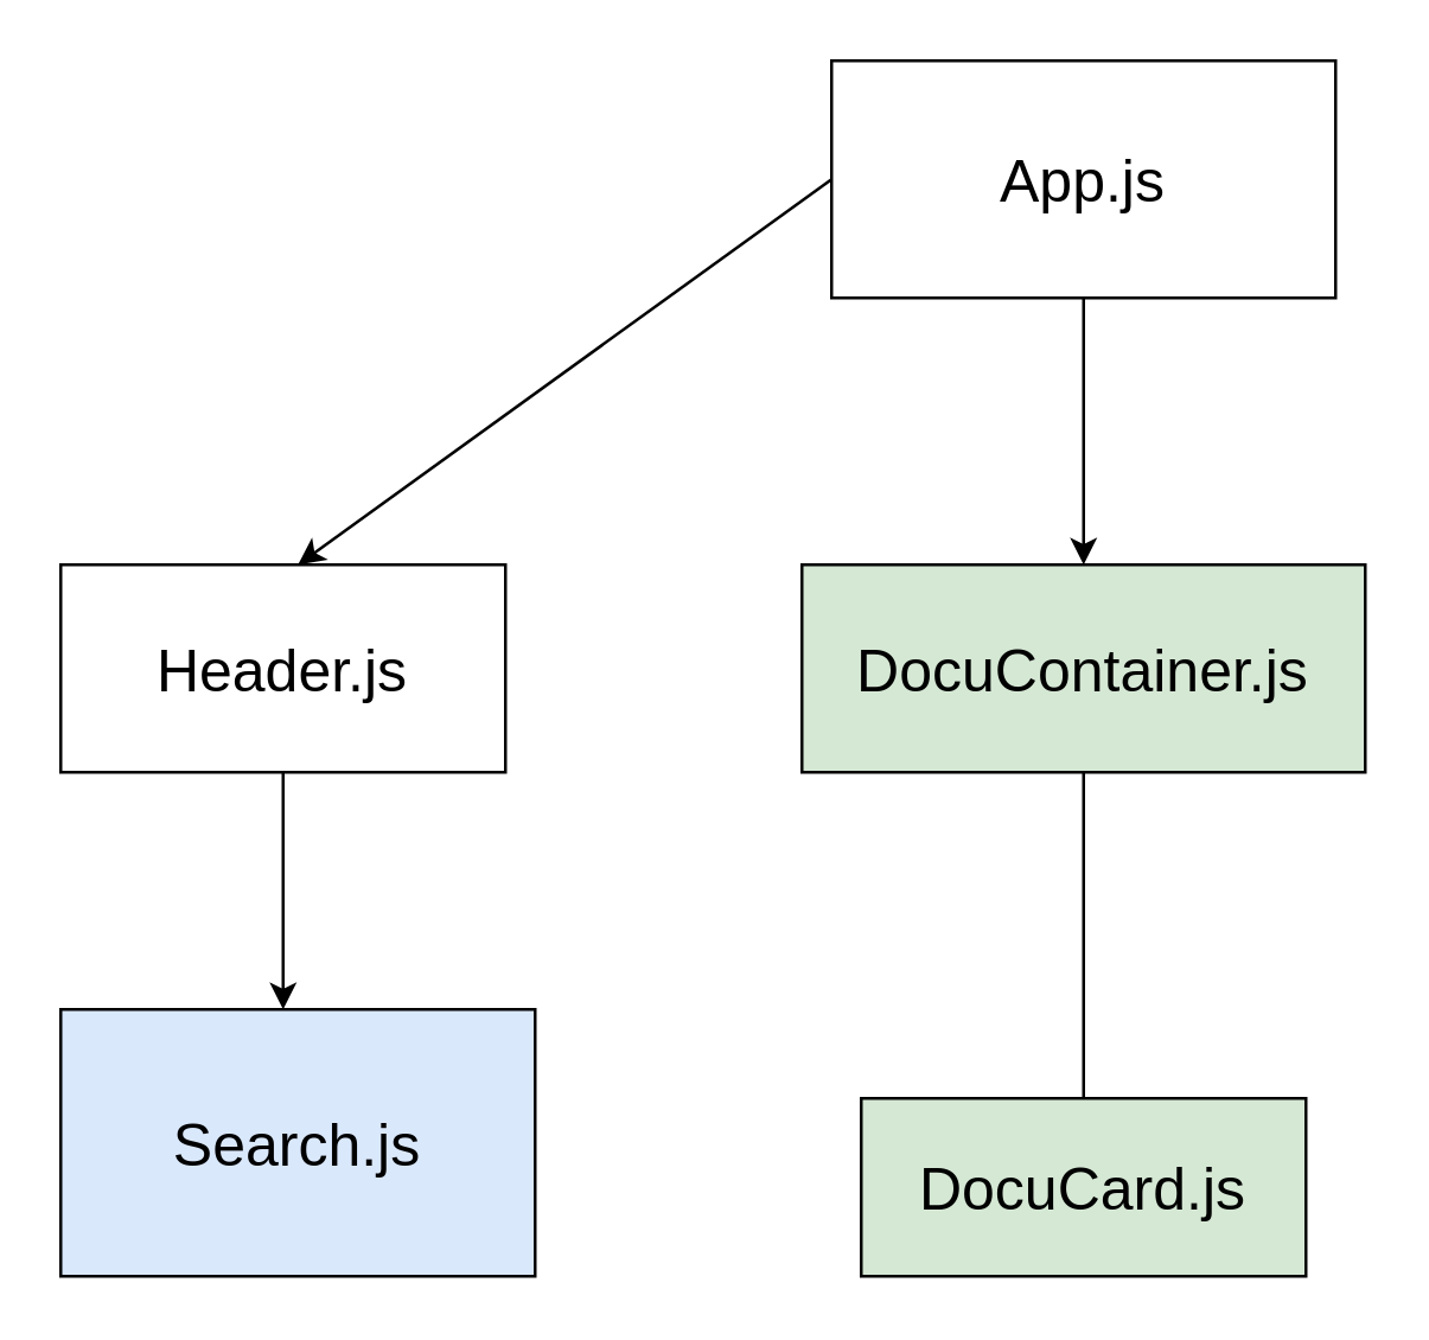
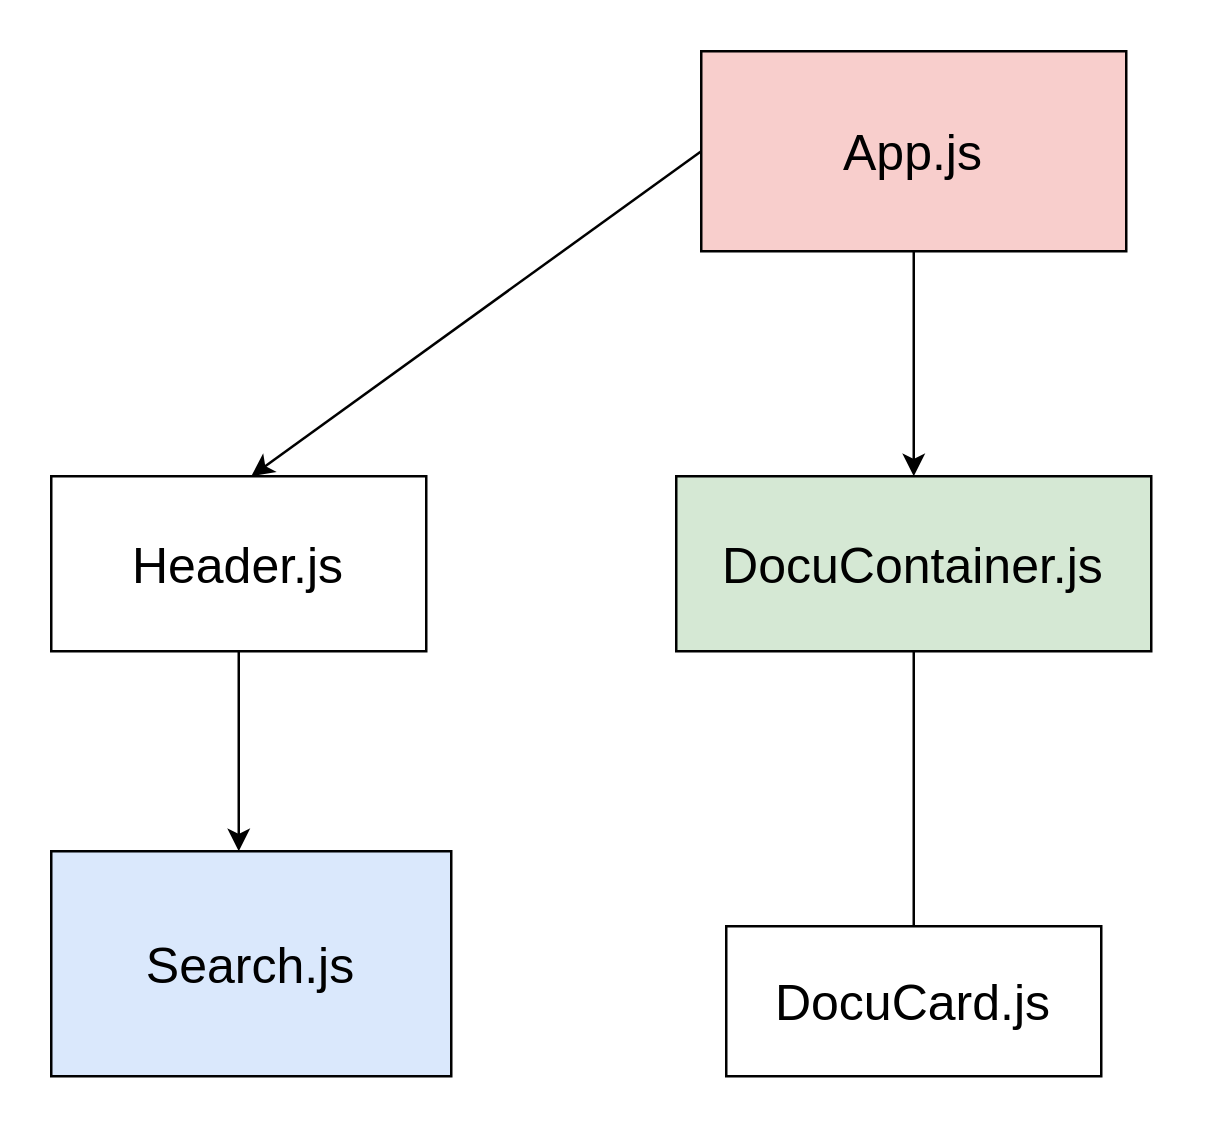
  <mxCell id="0" />
  <mxCell id="1" parent="0" />
  <mxCell id="2" style="edgeStyle=none;html=1;fontSize=20;" edge="1" parent="1" source="4"><mxGeometry relative="1" as="geometry"><mxPoint x="365" y="190" as="targetPoint" /></mxGeometry></mxCell>
  <mxCell id="3" style="edgeStyle=none;html=1;exitX=0;exitY=0.5;exitDx=0;exitDy=0;fontSize=20;" edge="1" parent="1" source="4"><mxGeometry relative="1" as="geometry"><mxPoint x="100" y="190" as="targetPoint" /></mxGeometry></mxCell>
- <mxCell id="4" value="&lt;font style=&quot;font-size: 20px&quot;&gt;App.js&lt;/font&gt;" style="whiteSpace=wrap;html=1;" vertex="1" parent="1"><mxGeometry x="280" y="20" width="170" height="80" as="geometry" /></mxCell>
+ <mxCell id="4" value="&lt;font style=&quot;font-size: 20px&quot;&gt;App.js&lt;/font&gt;" style="whiteSpace=wrap;html=1;fillColor=#f8cecc;" vertex="1" parent="1"><mxGeometry x="280" y="20" width="170" height="80" as="geometry" /></mxCell>
  <mxCell id="5" style="edgeStyle=none;html=1;fontSize=20;" edge="1" parent="1" source="6"><mxGeometry relative="1" as="geometry"><mxPoint x="365" y="380" as="targetPoint" /></mxGeometry></mxCell>
  <mxCell id="6" value="DocuContainer.js" style="whiteSpace=wrap;html=1;fontSize=20;fillColor=#d5e8d4;" vertex="1" parent="1"><mxGeometry x="270" y="190" width="190" height="70" as="geometry" /></mxCell>
- <mxCell id="7" value="DocuCard.js" style="whiteSpace=wrap;html=1;fontSize=20;fillColor=#d5e8d4;" vertex="1" parent="1"><mxGeometry x="290" y="370" width="150" height="60" as="geometry" /></mxCell>
+ <mxCell id="7" value="DocuCard.js" style="whiteSpace=wrap;html=1;fontSize=20;" vertex="1" parent="1"><mxGeometry x="290" y="370" width="150" height="60" as="geometry" /></mxCell>
  <mxCell id="8" style="edgeStyle=none;html=1;exitX=1;exitY=0.5;exitDx=0;exitDy=0;fontSize=20;entryX=1;entryY=0.5;entryDx=0;entryDy=0;" edge="1" parent="1" source="10" target="10"><mxGeometry relative="1" as="geometry"><mxPoint x="210" y="225" as="targetPoint" /></mxGeometry></mxCell>
  <mxCell id="9" style="edgeStyle=none;html=1;exitX=0.5;exitY=1;exitDx=0;exitDy=0;fontSize=20;" edge="1" parent="1" source="10"><mxGeometry relative="1" as="geometry"><mxPoint x="95" y="340" as="targetPoint" /></mxGeometry></mxCell>
  <mxCell id="10" value="Header.js" style="whiteSpace=wrap;html=1;fontSize=20;" vertex="1" parent="1"><mxGeometry x="20" y="190" width="150" height="70" as="geometry" /></mxCell>
  <mxCell id="11" value="Search.js" style="whiteSpace=wrap;html=1;fontSize=20;fillColor=#dae8fc;" vertex="1" parent="1"><mxGeometry x="20" y="340" width="160" height="90" as="geometry" /></mxCell>
